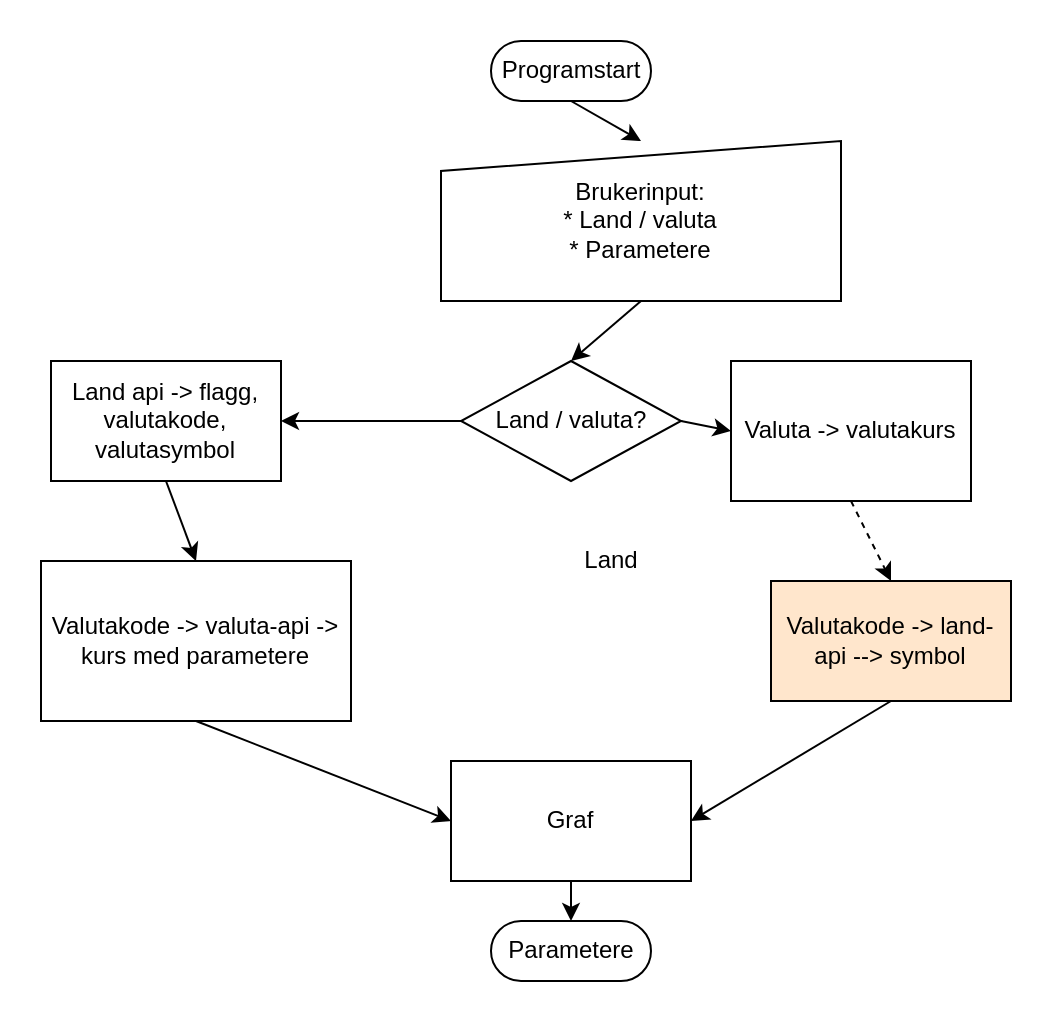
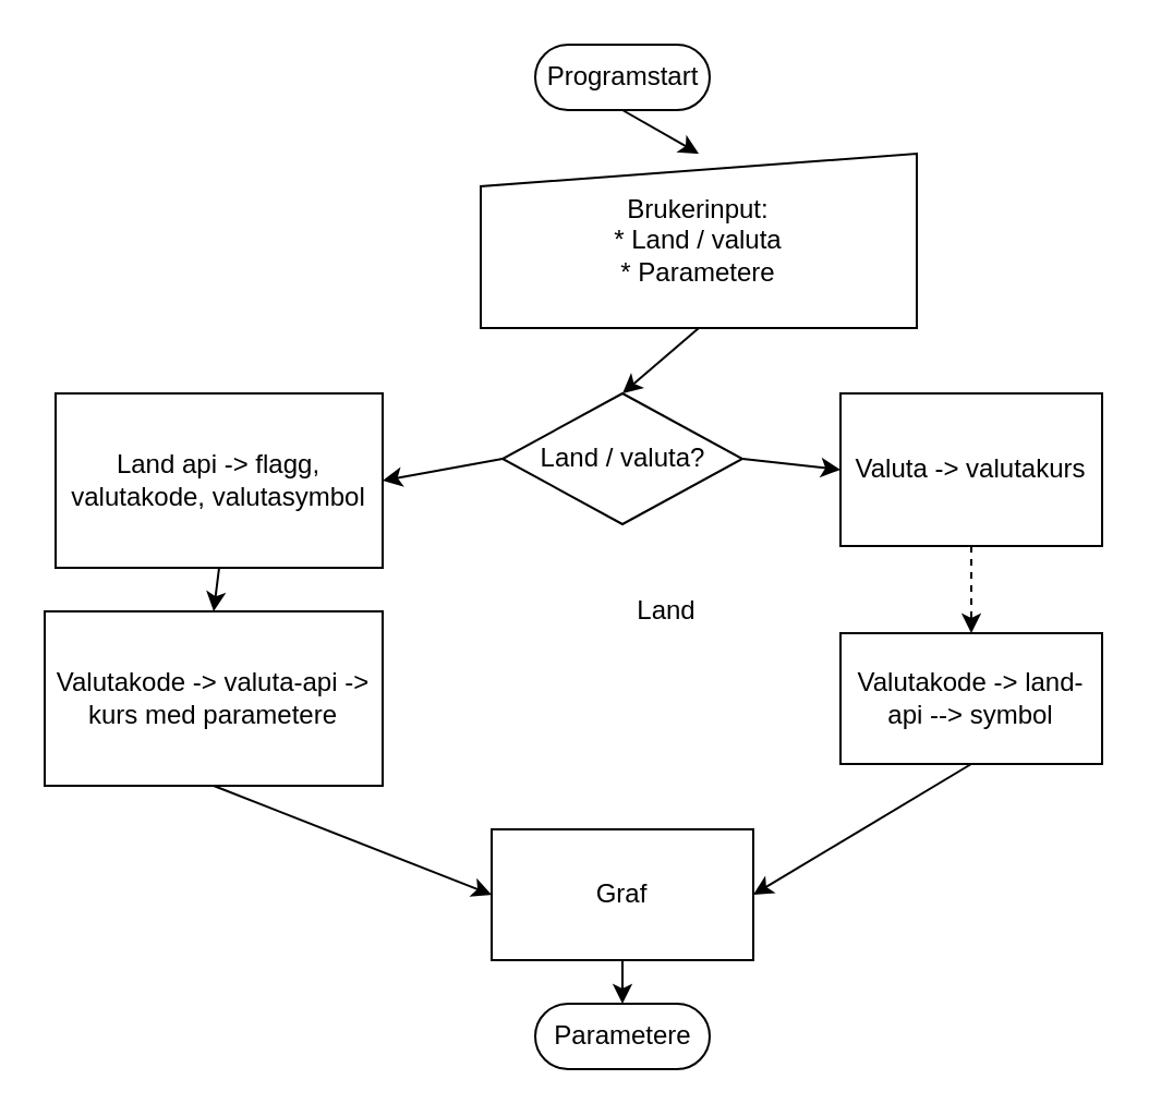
  <mxCell id="0" />
  <mxCell id="1" parent="0" />
  <mxCell id="2" value="Programstart" style="html=1;dashed=0;whitespace=wrap;shape=mxgraph.dfd.start" parent="1" vertex="1"><mxGeometry x="245" y="20" width="80" height="30" as="geometry" /></mxCell>
  <mxCell id="3" value="Brukerinput:&lt;br&gt;* Land / valuta&lt;br&gt;* Parametere" style="shape=manualInput;whiteSpace=wrap;html=1;dashed=0;size=15;" parent="1" vertex="1"><mxGeometry x="220" y="70" width="200" height="80" as="geometry" /></mxCell>
  <mxCell id="4" style="edgeStyle=none;html=1;exitX=1;exitY=0.5;exitDx=0;exitDy=0;entryX=0;entryY=0.5;entryDx=0;entryDy=0;" parent="1" source="5" target="18" edge="1"><mxGeometry relative="1" as="geometry" /></mxCell>
  <mxCell id="5" value="Land / valuta?" style="shape=rhombus;html=1;dashed=0;whitespace=wrap;perimeter=rhombusPerimeter;" parent="1" vertex="1"><mxGeometry x="230" y="180" width="110" height="60" as="geometry" /></mxCell>
  <mxCell id="6" style="edgeStyle=none;html=1;exitX=0.5;exitY=1;exitDx=0;exitDy=0;entryX=0.5;entryY=0;entryDx=0;entryDy=0;" parent="1" source="7" target="9" edge="1"><mxGeometry relative="1" as="geometry" /></mxCell>
- <mxCell id="7" value="Land api -&amp;gt; flagg, valutakode, valutasymbol" style="whiteSpace=wrap;html=1;" parent="1" vertex="1"><mxGeometry x="25" y="180" width="115" height="60" as="geometry" /></mxCell>
+ <mxCell id="7" value="Land api -&amp;gt; flagg, valutakode, valutasymbol" style="whiteSpace=wrap;html=1;" parent="1" vertex="1"><mxGeometry x="25" y="180" width="150" height="80" as="geometry" /></mxCell>
  <mxCell id="8" style="edgeStyle=none;html=1;exitX=0.5;exitY=1;exitDx=0;exitDy=0;entryX=0;entryY=0.5;entryDx=0;entryDy=0;" parent="1" source="9" target="15" edge="1"><mxGeometry relative="1" as="geometry" /></mxCell>
  <mxCell id="9" value="Valutakode -&amp;gt; valuta-api -&amp;gt; kurs med parametere" style="whiteSpace=wrap;html=1;" parent="1" vertex="1"><mxGeometry x="20" y="280" width="155" height="80" as="geometry" /></mxCell>
  <mxCell id="10" value="" style="edgeStyle=none;orthogonalLoop=1;jettySize=auto;html=1;exitX=0.5;exitY=0.5;exitDx=0;exitDy=15;exitPerimeter=0;entryX=0.5;entryY=0;entryDx=0;entryDy=0;" parent="1" source="2" target="3" edge="1"><mxGeometry width="100" relative="1" as="geometry"><mxPoint x="335" y="50" as="sourcePoint" /><mxPoint x="435" y="50" as="targetPoint" /><Array as="points" /></mxGeometry></mxCell>
  <mxCell id="11" value="" style="edgeStyle=none;orthogonalLoop=1;jettySize=auto;html=1;exitX=0.5;exitY=1;exitDx=0;exitDy=0;entryX=0.5;entryY=0;entryDx=0;entryDy=0;" parent="1" source="3" target="5" edge="1"><mxGeometry width="100" relative="1" as="geometry"><mxPoint x="285" y="170" as="sourcePoint" /><mxPoint x="385" y="170" as="targetPoint" /><Array as="points" /></mxGeometry></mxCell>
  <mxCell id="12" value="" style="edgeStyle=none;orthogonalLoop=1;jettySize=auto;html=1;exitX=0;exitY=0.5;exitDx=0;exitDy=0;entryX=1;entryY=0.5;entryDx=0;entryDy=0;" parent="1" source="5" target="7" edge="1"><mxGeometry width="100" relative="1" as="geometry"><mxPoint x="255" y="290" as="sourcePoint" /><mxPoint x="355" y="290" as="targetPoint" /><Array as="points" /></mxGeometry></mxCell>
  <mxCell id="13" value="Land" style="text;html=1;align=center;verticalAlign=middle;resizable=0;points=[];autosize=1;strokeColor=none;fillColor=none;" parent="1" vertex="1"><mxGeometry x="280" y="265" width="50" height="30" as="geometry" /></mxCell>
  <mxCell id="14" style="edgeStyle=none;html=1;exitX=0.5;exitY=1;exitDx=0;exitDy=0;entryX=0.5;entryY=0.5;entryDx=0;entryDy=-15;entryPerimeter=0;" parent="1" source="15" target="16" edge="1"><mxGeometry relative="1" as="geometry" /></mxCell>
  <mxCell id="15" value="Graf" style="whiteSpace=wrap;html=1;" parent="1" vertex="1"><mxGeometry x="225" y="380" width="120" height="60" as="geometry" /></mxCell>
  <mxCell id="16" value="Parametere" style="html=1;dashed=0;whitespace=wrap;shape=mxgraph.dfd.start" parent="1" vertex="1"><mxGeometry x="245" y="460" width="80" height="30" as="geometry" /></mxCell>
  <mxCell id="17" style="edgeStyle=none;html=1;exitX=0.5;exitY=1;exitDx=0;exitDy=0;entryX=0.5;entryY=0;entryDx=0;entryDy=0;dashed=1;" parent="1" source="18" target="20" edge="1"><mxGeometry relative="1" as="geometry" /></mxCell>
- <mxCell id="18" value="Valuta -&amp;gt; valutakurs" style="whiteSpace=wrap;html=1;" parent="1" vertex="1"><mxGeometry x="365" y="180" width="120" height="70" as="geometry" /></mxCell>
+ <mxCell id="18" value="Valuta -&amp;gt; valutakurs" style="whiteSpace=wrap;html=1;" parent="1" vertex="1"><mxGeometry x="385" y="180" width="120" height="70" as="geometry" /></mxCell>
  <mxCell id="19" style="edgeStyle=none;html=1;exitX=0.5;exitY=1;exitDx=0;exitDy=0;entryX=1;entryY=0.5;entryDx=0;entryDy=0;" parent="1" source="20" target="15" edge="1"><mxGeometry relative="1" as="geometry" /></mxCell>
- <mxCell id="20" value="Valutakode -&amp;gt; land-api --&amp;gt; symbol" style="whiteSpace=wrap;html=1;fillColor=#ffe6cc;" parent="1" vertex="1"><mxGeometry x="385" y="290" width="120" height="60" as="geometry" /></mxCell>
+ <mxCell id="20" value="Valutakode -&amp;gt; land-api --&amp;gt; symbol" style="whiteSpace=wrap;html=1;" parent="1" vertex="1"><mxGeometry x="385" y="290" width="120" height="60" as="geometry" /></mxCell>
